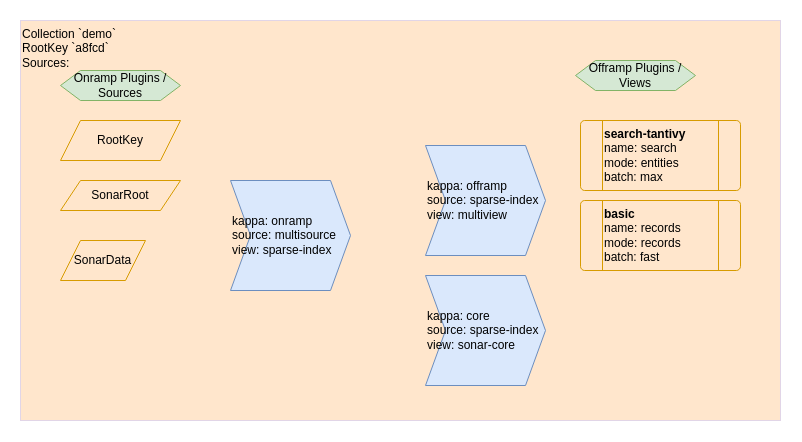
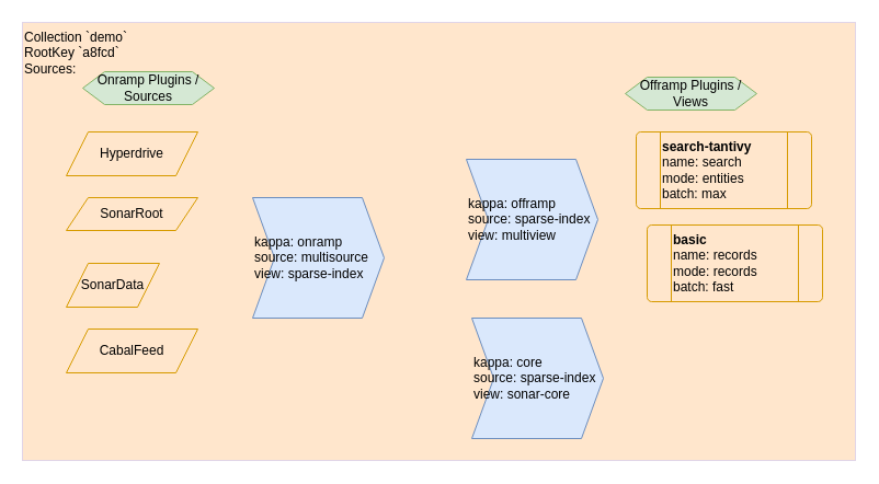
  <mxCell id="0" />
  <mxCell id="1" parent="0" />
  <mxCell id="2" value="&lt;div&gt;Collection `demo`&lt;/div&gt;&lt;div&gt;RootKey `a8fcd`&lt;/div&gt;&lt;div&gt;Sources:&lt;br&gt;&lt;/div&gt;" style="rounded=0;whiteSpace=wrap;html=1;fillColor=#ffe6cc;strokeColor=#E1D5E7;labelPosition=center;verticalLabelPosition=middle;align=left;verticalAlign=top;textDirection=ltr;" vertex="1" parent="1"><mxGeometry x="20" y="20" width="760" height="400" as="geometry" /></mxCell>
- <mxCell id="3" value="RootKey" style="shape=parallelogram;perimeter=parallelogramPerimeter;whiteSpace=wrap;html=1;fixedSize=1;fillColor=#ffe6cc;strokeColor=#d79b00;" vertex="1" parent="1"><mxGeometry x="60" y="120" width="120" height="40" as="geometry" /></mxCell>
+ <mxCell id="3" value="Hyperdrive" style="shape=parallelogram;perimeter=parallelogramPerimeter;whiteSpace=wrap;html=1;fixedSize=1;fillColor=#ffe6cc;strokeColor=#d79b00;" vertex="1" parent="1"><mxGeometry x="60" y="120" width="120" height="40" as="geometry" /></mxCell>
  <mxCell id="4" value="SonarRoot" style="shape=parallelogram;perimeter=parallelogramPerimeter;whiteSpace=wrap;html=1;fixedSize=1;fillColor=#ffe6cc;strokeColor=#d79b00;" vertex="1" parent="1"><mxGeometry x="60" y="180" width="120" height="30" as="geometry" /></mxCell>
  <mxCell id="5" value="SonarData" style="shape=parallelogram;perimeter=parallelogramPerimeter;whiteSpace=wrap;html=1;fixedSize=1;fillColor=#ffe6cc;strokeColor=#d79b00;" vertex="1" parent="1"><mxGeometry x="60" y="240" width="85" height="40" as="geometry" /></mxCell>
+ <mxCell id="6" value="CabalFeed" style="shape=parallelogram;perimeter=parallelogramPerimeter;whiteSpace=wrap;html=1;fixedSize=1;fillColor=#ffe6cc;strokeColor=#d79b00;" vertex="1" parent="1"><mxGeometry x="60" y="300" width="120" height="40" as="geometry" /></mxCell>
  <mxCell id="7" value="&lt;div&gt;kappa: onramp&lt;/div&gt;&lt;div&gt;source: multisource&lt;/div&gt;&lt;div&gt;view: sparse-index&lt;br&gt;&lt;/div&gt;" style="shape=step;perimeter=stepPerimeter;whiteSpace=wrap;html=1;fixedSize=1;strokeColor=#6c8ebf;fillColor=#dae8fc;align=left;" vertex="1" parent="1"><mxGeometry x="230" y="180" width="120" height="110" as="geometry" /></mxCell>
  <mxCell id="8" value="&lt;div&gt;kappa: offramp&lt;/div&gt;&lt;div&gt;source: sparse-index&lt;/div&gt;&lt;div&gt;view: multiview&lt;br&gt;&lt;/div&gt;" style="shape=step;perimeter=stepPerimeter;whiteSpace=wrap;html=1;fixedSize=1;strokeColor=#6c8ebf;fillColor=#dae8fc;align=left;" vertex="1" parent="1"><mxGeometry x="425" y="145" width="120" height="110" as="geometry" /></mxCell>
- <mxCell id="9" value="&lt;div&gt;Onramp Plugins / Sources&lt;br&gt;&lt;/div&gt;" style="shape=hexagon;perimeter=hexagonPerimeter2;whiteSpace=wrap;html=1;fixedSize=1;strokeColor=#82b366;fillColor=#d5e8d4;align=center;" vertex="1" parent="1"><mxGeometry x="60" y="70" width="120" height="30" as="geometry" /></mxCell>
- <mxCell id="10" value="Offramp Plugins / Views" style="shape=hexagon;perimeter=hexagonPerimeter2;whiteSpace=wrap;html=1;fixedSize=1;strokeColor=#82b366;fillColor=#d5e8d4;align=center;" vertex="1" parent="1"><mxGeometry x="575" y="60" width="120" height="30" as="geometry" /></mxCell>
+ <mxCell id="9" value="&lt;div&gt;Onramp Plugins / Sources&lt;br&gt;&lt;/div&gt;" style="shape=hexagon;perimeter=hexagonPerimeter2;whiteSpace=wrap;html=1;fixedSize=1;strokeColor=#82b366;fillColor=#d5e8d4;align=center;" vertex="1" parent="1"><mxGeometry x="75" y="65" width="120" height="30" as="geometry" /></mxCell>
+ <mxCell id="10" value="Offramp Plugins / Views" style="shape=hexagon;perimeter=hexagonPerimeter2;whiteSpace=wrap;html=1;fixedSize=1;strokeColor=#82b366;fillColor=#d5e8d4;align=center;" vertex="1" parent="1"><mxGeometry x="570" y="70" width="120" height="30" as="geometry" /></mxCell>
  <mxCell id="11" value="&lt;div align=&quot;left&quot;&gt;&lt;b&gt;search-tantivy&lt;/b&gt;&lt;/div&gt;&lt;div align=&quot;left&quot;&gt;name: search&lt;/div&gt;&lt;div align=&quot;left&quot;&gt;mode: entities&lt;/div&gt;&lt;div align=&quot;left&quot;&gt;batch: max&lt;br&gt;&lt;/div&gt;" style="verticalLabelPosition=middle;verticalAlign=middle;html=1;shape=process;whiteSpace=wrap;rounded=1;size=0.14;arcSize=6;strokeColor=#d79b00;fillColor=#ffe6cc;align=left;labelPosition=center;" vertex="1" parent="1"><mxGeometry x="580" y="120" width="160" height="70" as="geometry" /></mxCell>
- <mxCell id="12" value="&lt;div align=&quot;left&quot;&gt;&lt;b&gt;basic&lt;/b&gt;&lt;/div&gt;&lt;div align=&quot;left&quot;&gt;name: records&lt;/div&gt;&lt;div align=&quot;left&quot;&gt;mode: records&lt;/div&gt;&lt;div align=&quot;left&quot;&gt;batch: fast&lt;br&gt;&lt;/div&gt;" style="verticalLabelPosition=middle;verticalAlign=middle;html=1;shape=process;whiteSpace=wrap;rounded=1;size=0.14;arcSize=6;strokeColor=#d79b00;fillColor=#ffe6cc;align=left;labelPosition=center;" vertex="1" parent="1"><mxGeometry x="580" y="200" width="160" height="70" as="geometry" /></mxCell>
- <mxCell id="13" value="&lt;div&gt;kappa: core&lt;/div&gt;&lt;div&gt;source: sparse-index&lt;/div&gt;&lt;div&gt;view: sonar-core&lt;br&gt;&lt;/div&gt;" style="shape=step;perimeter=stepPerimeter;whiteSpace=wrap;html=1;fixedSize=1;strokeColor=#6c8ebf;fillColor=#dae8fc;align=left;" vertex="1" parent="1"><mxGeometry x="425" y="275" width="120" height="110" as="geometry" /></mxCell>
+ <mxCell id="12" value="&lt;div align=&quot;left&quot;&gt;&lt;b&gt;basic&lt;/b&gt;&lt;/div&gt;&lt;div align=&quot;left&quot;&gt;name: records&lt;/div&gt;&lt;div align=&quot;left&quot;&gt;mode: records&lt;/div&gt;&lt;div align=&quot;left&quot;&gt;batch: fast&lt;br&gt;&lt;/div&gt;" style="verticalLabelPosition=middle;verticalAlign=middle;html=1;shape=process;whiteSpace=wrap;rounded=1;size=0.14;arcSize=6;strokeColor=#d79b00;fillColor=#ffe6cc;align=left;labelPosition=center;" vertex="1" parent="1"><mxGeometry x="590" y="205" width="160" height="70" as="geometry" /></mxCell>
+ <mxCell id="13" value="&lt;div&gt;kappa: core&lt;/div&gt;&lt;div&gt;source: sparse-index&lt;/div&gt;&lt;div&gt;view: sonar-core&lt;br&gt;&lt;/div&gt;" style="shape=step;perimeter=stepPerimeter;whiteSpace=wrap;html=1;fixedSize=1;strokeColor=#6c8ebf;fillColor=#dae8fc;align=left;" vertex="1" parent="1"><mxGeometry x="430" y="290" width="120" height="110" as="geometry" /></mxCell>
